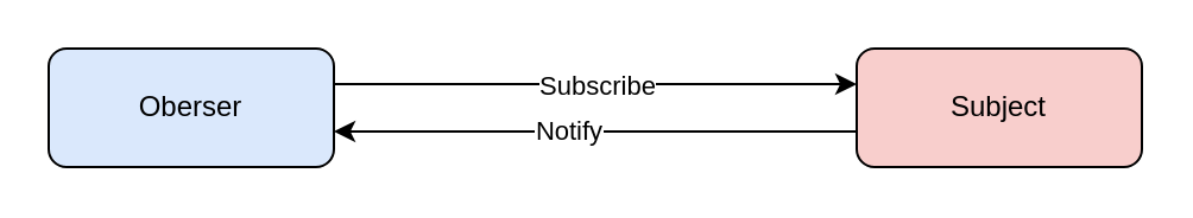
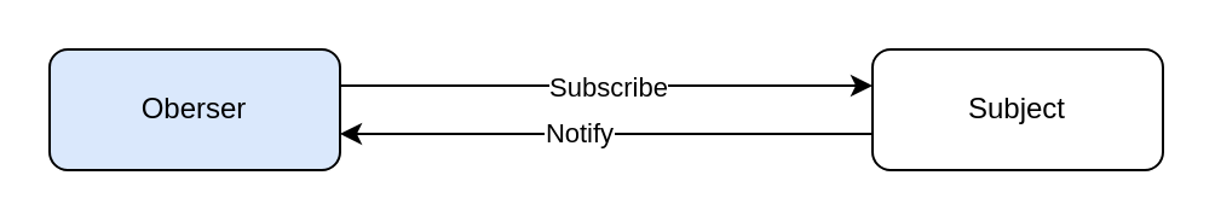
  <mxCell id="0" />
  <mxCell id="1" parent="0" />
  <mxCell id="2" value="Oberser" style="rounded=1;whiteSpace=wrap;html=1;fillColor=#dae8fc;" parent="1" vertex="1"><mxGeometry x="20" y="20" width="120" height="50" as="geometry" /></mxCell>
- <mxCell id="3" value="Subject" style="rounded=1;whiteSpace=wrap;html=1;fillColor=#f8cecc;" parent="1" vertex="1"><mxGeometry x="360" y="20" width="120" height="50" as="geometry" /></mxCell>
+ <mxCell id="3" value="Subject" style="rounded=1;whiteSpace=wrap;html=1;" parent="1" vertex="1"><mxGeometry x="360" y="20" width="120" height="50" as="geometry" /></mxCell>
  <mxCell id="4" value="" style="endArrow=classic;html=1;" parent="1" edge="1"><mxGeometry width="50" height="50" relative="1" as="geometry"><mxPoint x="140" y="35" as="sourcePoint" /><mxPoint x="360" y="35" as="targetPoint" /></mxGeometry></mxCell>
  <mxCell id="5" value="Subscribe" style="edgeLabel;html=1;align=center;verticalAlign=middle;resizable=0;points=[];" vertex="1" connectable="0" parent="4"><mxGeometry x="-0.138" relative="1" as="geometry"><mxPoint x="15" as="offset" /></mxGeometry></mxCell>
  <mxCell id="6" value="" style="endArrow=classic;html=1;" parent="1" edge="1"><mxGeometry width="50" height="50" relative="1" as="geometry"><mxPoint x="360" y="55" as="sourcePoint" /><mxPoint x="140" y="55" as="targetPoint" /></mxGeometry></mxCell>
  <mxCell id="7" value="Notify" style="edgeLabel;html=1;align=center;verticalAlign=middle;resizable=0;points=[];" parent="6" vertex="1" connectable="0"><mxGeometry x="0.112" y="-1" relative="1" as="geometry"><mxPoint as="offset" /></mxGeometry></mxCell>
